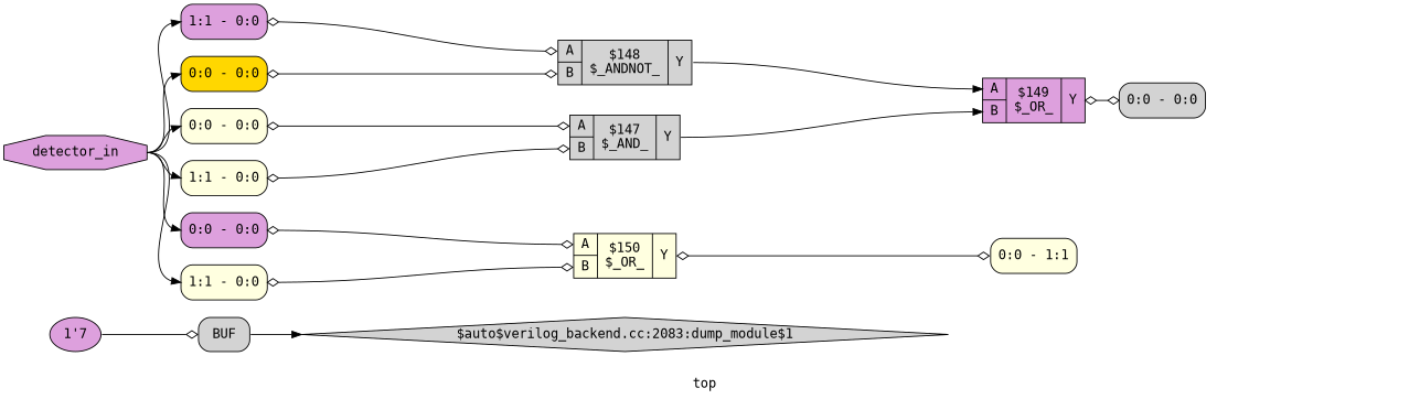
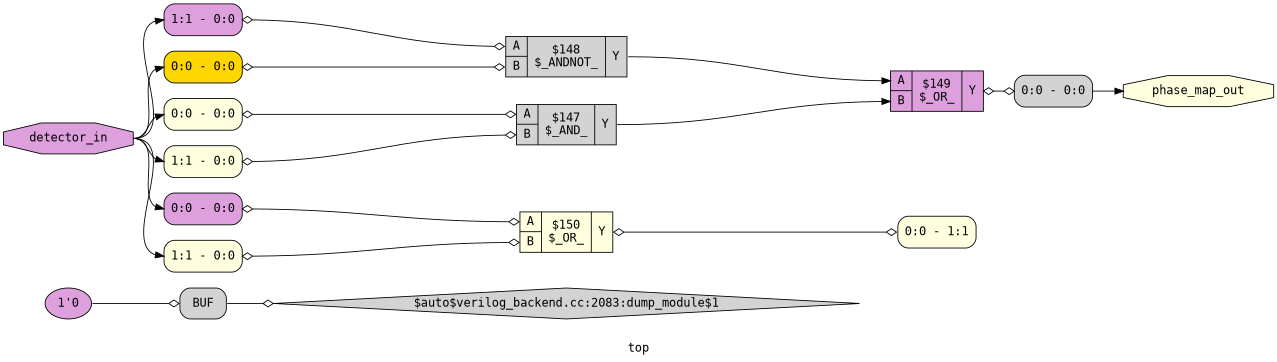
  digraph {
    fontname="DejaVu Sans Mono"
    label=top
    rankdir=LR
    remincross=true
    node [color=black fillcolor=lightyellow fontcolor=black fontname="DejaVu Sans Mono" shape=record style="rounded,filled"]
    edge [color=black fontcolor=black fontname="DejaVu Sans Mono" headport="s0:w" tailport=e]
    n1 [fillcolor=lightgrey label="$auto$verilog_backend.cc:2083:dump_module$1" shape=diamond style=filled]
    n2 [fillcolor=plum label=detector_in shape=octagon style=filled]
    n3 [label="<s0> 0:0 - 0:0 "]
    n4 [label="<s0> 1:1 - 0:0 "]
    n5 [fillcolor=plum label="<s0> 1:1 - 0:0 "]
    n6 [fillcolor=gold label="<s0> 0:0 - 0:0 "]
    n7 [fillcolor=plum label="<s0> 0:0 - 0:0 "]
    n8 [label="<s0> 1:1 - 0:0 "]
    n9 [fillcolor=lightgrey label="{{<p6> A|<p7> B}|$147\n$_AND_|{<p8> Y}}" style=filled color="" fontcolor=""]
    n10 [fillcolor=lightgrey label="{{<p6> A|<p7> B}|$148\n$_ANDNOT_|{<p8> Y}}" style=filled color="" fontcolor=""]
    n11 [label="{{<p6> A|<p7> B}|$150\n$_OR_|{<p8> Y}}" style=filled color="" fontcolor=""]
+   n12 [label=phase_map_out shape=octagon style=filled]
    n13 [fillcolor=plum label="{{<p6> A|<p7> B}|$149\n$_OR_|{<p8> Y}}" style=filled color="" fontcolor=""]
    n14 [fillcolor=lightgrey label="<s0> 0:0 - 0:0 "]
    n15 [label="<s0> 0:0 - 1:1 "]
-   n16 [fillcolor=plum label="1'7" style=filled color="" fontcolor="" shape=""]
+   n16 [fillcolor=plum label="1'0" style=filled color="" fontcolor="" shape=""]
    n17 [fillcolor=lightgrey label=BUF shape=box color="" fontcolor=""]
    n2 -> n3
    n2 -> n4
    n2 -> n5
    n2 -> n6
    n2 -> n7
    n2 -> n8
    n3 -> n9 [arrowhead=odiamond arrowtail=odiamond dir=both headport="p6:w"]
    n4 -> n9 [arrowhead=odiamond arrowtail=odiamond dir=both headport="p7:w"]
    n5 -> n10 [arrowhead=odiamond arrowtail=odiamond dir=both headport="p6:w"]
    n6 -> n10 [arrowhead=odiamond arrowtail=odiamond dir=both headport="p7:w"]
    n7 -> n11 [arrowhead=odiamond arrowtail=odiamond dir=both headport="p6:w"]
    n8 -> n11 [arrowhead=odiamond arrowtail=odiamond dir=both headport="p7:w"]
    n9 -> n13 [headport="p7:w" tailport="p8:e"]
    n10 -> n13 [headport="p6:w" tailport="p8:e"]
    n11 -> n15 [arrowhead=odiamond arrowtail=odiamond dir=both headport=w tailport="p8:e"]
    n13 -> n14 [arrowhead=odiamond arrowtail=odiamond dir=both headport=w tailport="p8:e"]
+   n14 -> n12 [headport=w tailport="s0:e"]
    n16 -> n17 [arrowhead=odiamond headport=w]
-   n17 -> n1 [headport=w]
+   n17 -> n1 [headport=w arrowhead=odiamond]
  }
